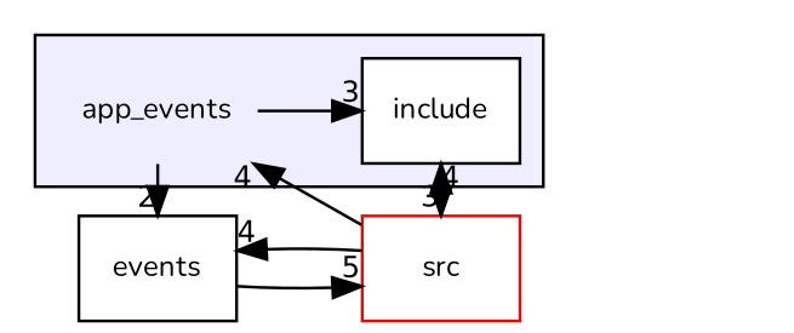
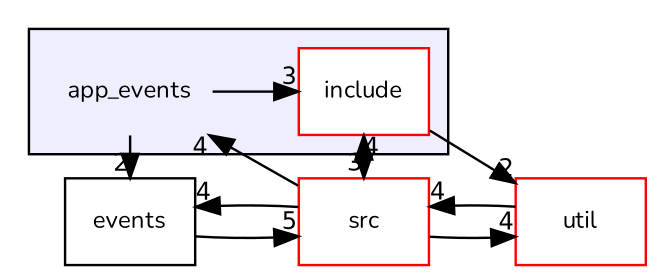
  digraph {
    compound=true
    fontname=Nunito
    rankdir=LR
    node [fontname=Nunito fontsize=10 shape=box color=black fillcolor=white style=filled]
    edge [fontname=Nunito headlabel=4 labeldistance=1.5 labelfontname=Helvetica labelfontsize=10]
    n1 [label=app_events shape=plaintext color="" fillcolor="" style=""]
-   n2 [label=include]
+   n2 [color=red label=include]
    n3 [label=events]
    n4 [color=red label=src]
+   n5 [color=red label=util]
    subgraph cluster_1 {
      bgcolor="#eeeeff"
      pencolor=black
      n1
      n2
    }
    n1 -> n2 [headlabel=3]
    n1 -> n3 [headlabel=2]
    n2 -> n4 [headlabel=3]
+   n2 -> n5 [headlabel=2]
    n3 -> n4 [headlabel=5]
    n4 -> n1
    n4 -> n2
    n4 -> n3
+   n4 -> n5
+   n5 -> n4
  }
